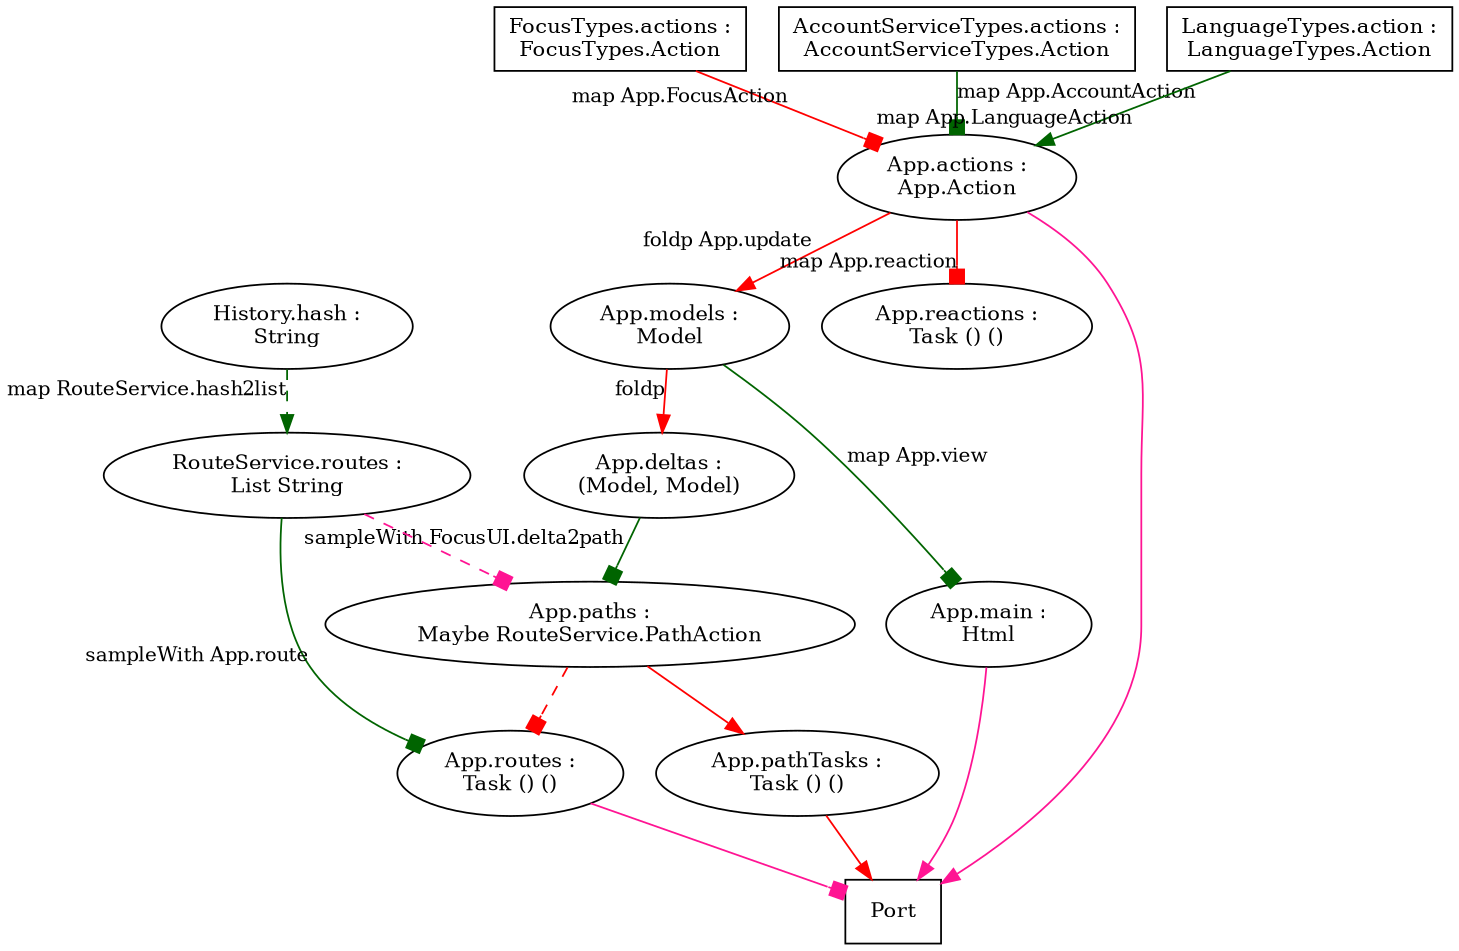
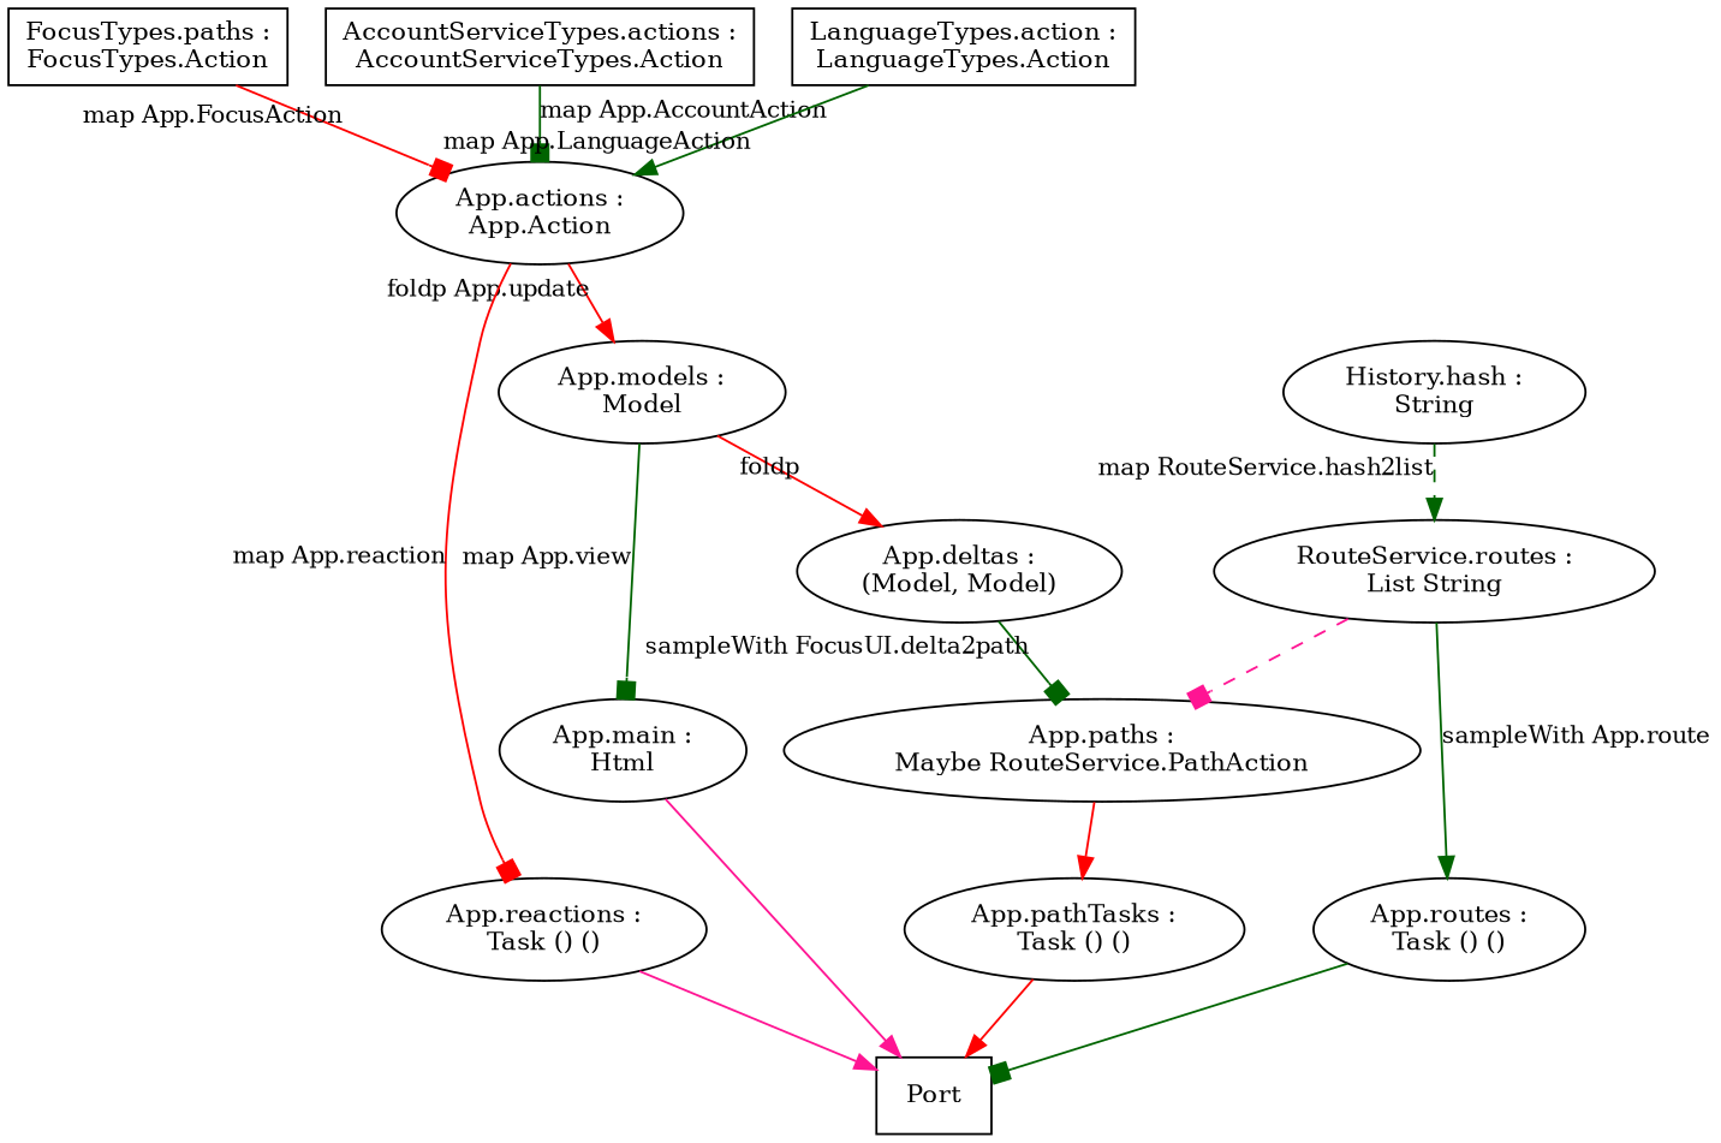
  digraph {
    node [fontsize=12]
    edge [arrowhead=box color=red fontsize=11 labelfloat=true]
    n1 [label=Port shape=box]
    n2 [label="App.actions :\nApp.Action"]
    n3 [label="App.models :\nModel"]
    n4 [label="App.reactions :\nTask () ()"]
    n5 [label="App.deltas :\n(Model, Model)"]
    n6 [label="App.main :\nHtml"]
-   n7 [label="FocusTypes.actions :\nFocusTypes.Action" shape=polygon]
+   n7 [label="FocusTypes.paths :\nFocusTypes.Action" shape=polygon]
    n8 [label="AccountServiceTypes.actions :\nAccountServiceTypes.Action" shape=polygon]
    n9 [label="LanguageTypes.action :\nLanguageTypes.Action" shape=polygon]
    n10 [label="App.paths :\nMaybe RouteService.PathAction"]
    n11 [label="App.routes :\nTask () ()"]
    n12 [label="App.pathTasks :\nTask () ()"]
    n13 [label="History.hash :\nString"]
    n14 [label="RouteService.routes :\nList String"]
    n2 -> n3 [arrowhead=normal xlabel="foldp App.update"]
    n2 -> n4 [xlabel="map App.reaction"]
    n3 -> n5 [arrowhead=normal xlabel=foldp]
    n3 -> n6 [color=darkgreen xlabel="map App.view"]
-   n2 -> n1 [arrowhead=normal color=deeppink]
+   n4 -> n1 [arrowhead=normal color=deeppink]
    n5 -> n10 [color=darkgreen xlabel="sampleWith FocusUI.delta2path"]
    n6 -> n1 [arrowhead=normal color=deeppink]
    n7 -> n2 [xlabel="map App.FocusAction"]
    n8 -> n2 [color=darkgreen xlabel="map App.AccountAction"]
    n9 -> n2 [arrowhead=normal color=darkgreen xlabel="        map App.LanguageAction"]
-   n10 -> n11 [style=dashed]
    n10 -> n12 [arrowhead=normal]
-   n11 -> n1 [color=deeppink]
+   n11 -> n1 [color=darkgreen]
    n12 -> n1 [arrowhead=normal]
    n13 -> n14 [arrowhead=normal color=darkgreen style=dashed xlabel="map RouteService.hash2list"]
    n14 -> n10 [color=deeppink style=dashed]
-   n14 -> n11 [color=darkgreen xlabel="sampleWith App.route"]
+   n14 -> n11 [arrowhead=normal color=darkgreen xlabel="sampleWith App.route"]
  }
